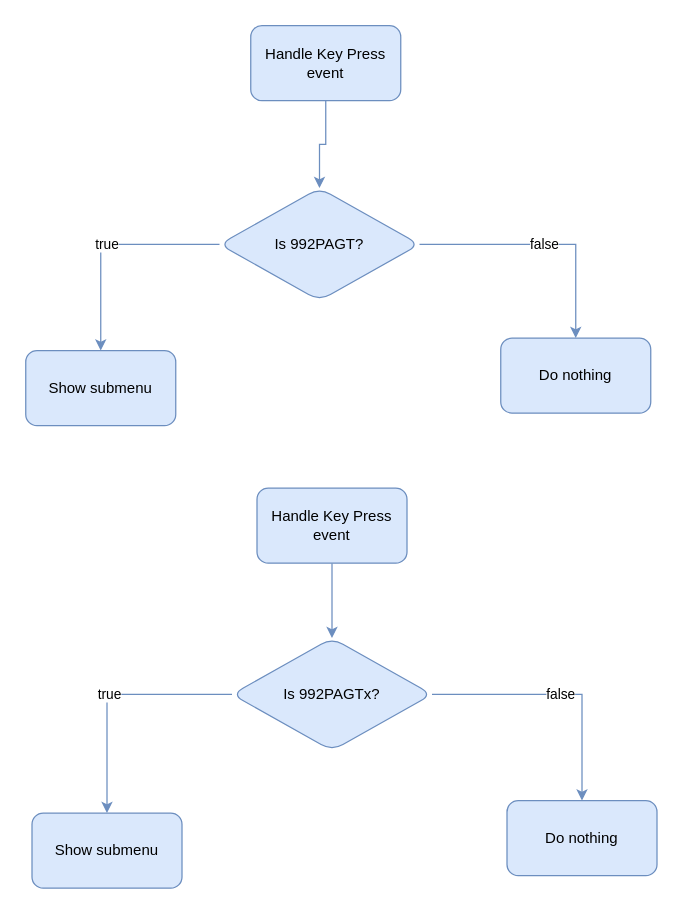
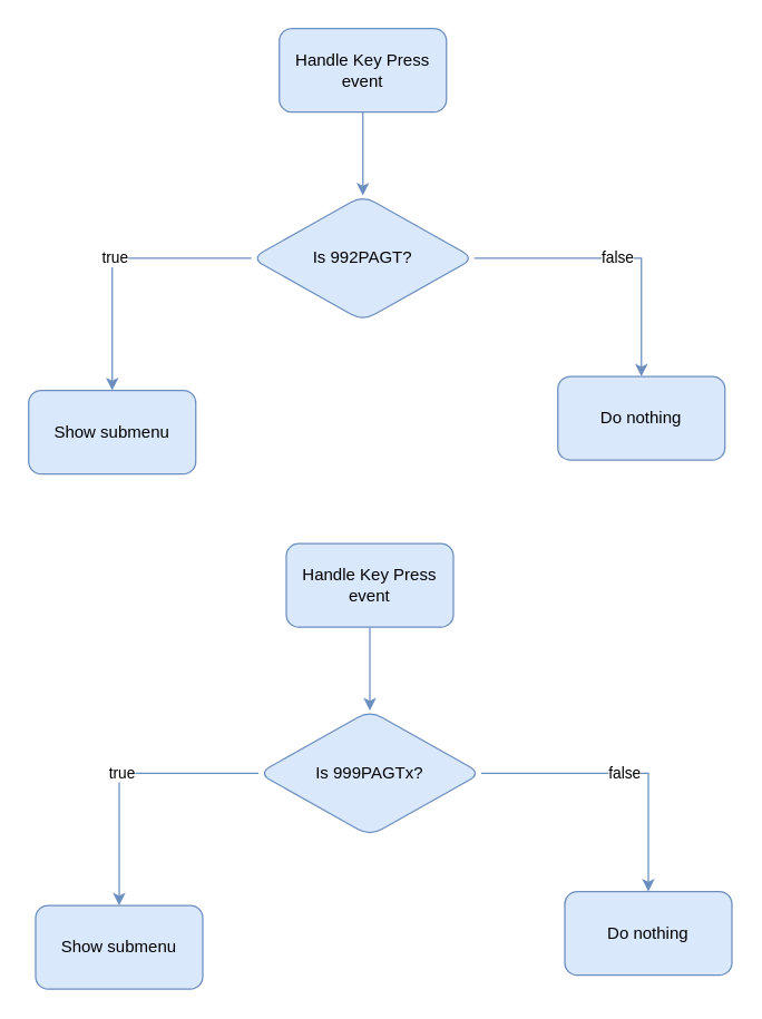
  <mxCell id="0" />
  <mxCell id="1" parent="0" />
  <mxCell id="2" value="" style="edgeStyle=orthogonalEdgeStyle;rounded=0;orthogonalLoop=1;jettySize=auto;html=1;fillColor=#dae8fc;strokeColor=#6c8ebf;" edge="1" parent="1" source="3" target="6"><mxGeometry relative="1" as="geometry" /></mxCell>
  <mxCell id="3" value="Handle Key Press event" style="rounded=1;whiteSpace=wrap;html=1;fillColor=#dae8fc;strokeColor=#6c8ebf;" vertex="1" parent="1"><mxGeometry x="200" y="20" width="120" height="60" as="geometry" /></mxCell>
  <mxCell id="4" value="true" style="edgeStyle=orthogonalEdgeStyle;rounded=0;orthogonalLoop=1;jettySize=auto;html=1;fillColor=#dae8fc;strokeColor=#6c8ebf;" edge="1" parent="1" source="6" target="7"><mxGeometry relative="1" as="geometry" /></mxCell>
  <mxCell id="5" value="false" style="edgeStyle=orthogonalEdgeStyle;rounded=0;orthogonalLoop=1;jettySize=auto;html=1;fillColor=#dae8fc;strokeColor=#6c8ebf;" edge="1" parent="1" source="6" target="8"><mxGeometry relative="1" as="geometry" /></mxCell>
- <mxCell id="6" value="Is 992PAGT?" style="rhombus;whiteSpace=wrap;html=1;rounded=1;fillColor=#dae8fc;strokeColor=#6c8ebf;" vertex="1" parent="1"><mxGeometry x="175" y="150" width="160" height="90" as="geometry" /></mxCell>
+ <mxCell id="6" value="Is 992PAGT?" style="rhombus;whiteSpace=wrap;html=1;rounded=1;fillColor=#dae8fc;strokeColor=#6c8ebf;" vertex="1" parent="1"><mxGeometry x="180" y="140" width="160" height="90" as="geometry" /></mxCell>
  <mxCell id="7" value="Show submenu" style="whiteSpace=wrap;html=1;rounded=1;fillColor=#dae8fc;strokeColor=#6c8ebf;" vertex="1" parent="1"><mxGeometry x="20" y="280" width="120" height="60" as="geometry" /></mxCell>
  <mxCell id="8" value="Do nothing" style="whiteSpace=wrap;html=1;rounded=1;fillColor=#dae8fc;strokeColor=#6c8ebf;" vertex="1" parent="1"><mxGeometry x="400" y="270" width="120" height="60" as="geometry" /></mxCell>
  <mxCell id="9" value="" style="edgeStyle=orthogonalEdgeStyle;rounded=0;orthogonalLoop=1;jettySize=auto;html=1;fillColor=#dae8fc;strokeColor=#6c8ebf;" edge="1" parent="1" source="10" target="13"><mxGeometry relative="1" as="geometry" /></mxCell>
  <mxCell id="10" value="Handle Key Press event" style="rounded=1;whiteSpace=wrap;html=1;fillColor=#dae8fc;strokeColor=#6c8ebf;" vertex="1" parent="1"><mxGeometry x="205" y="390" width="120" height="60" as="geometry" /></mxCell>
  <mxCell id="11" value="true" style="edgeStyle=orthogonalEdgeStyle;rounded=0;orthogonalLoop=1;jettySize=auto;html=1;fillColor=#dae8fc;strokeColor=#6c8ebf;" edge="1" parent="1" source="13" target="14"><mxGeometry relative="1" as="geometry" /></mxCell>
  <mxCell id="12" value="false" style="edgeStyle=orthogonalEdgeStyle;rounded=0;orthogonalLoop=1;jettySize=auto;html=1;fillColor=#dae8fc;strokeColor=#6c8ebf;" edge="1" parent="1" source="13" target="15"><mxGeometry relative="1" as="geometry" /></mxCell>
- <mxCell id="13" value="Is 992PAGTx?" style="rhombus;whiteSpace=wrap;html=1;rounded=1;fillColor=#dae8fc;strokeColor=#6c8ebf;" vertex="1" parent="1"><mxGeometry x="185" y="510" width="160" height="90" as="geometry" /></mxCell>
+ <mxCell id="13" value="Is 999PAGTx?" style="rhombus;whiteSpace=wrap;html=1;rounded=1;fillColor=#dae8fc;strokeColor=#6c8ebf;" vertex="1" parent="1"><mxGeometry x="185" y="510" width="160" height="90" as="geometry" /></mxCell>
  <mxCell id="14" value="Show submenu" style="whiteSpace=wrap;html=1;rounded=1;fillColor=#dae8fc;strokeColor=#6c8ebf;" vertex="1" parent="1"><mxGeometry x="25" y="650" width="120" height="60" as="geometry" /></mxCell>
  <mxCell id="15" value="Do nothing" style="whiteSpace=wrap;html=1;rounded=1;fillColor=#dae8fc;strokeColor=#6c8ebf;" vertex="1" parent="1"><mxGeometry x="405" y="640" width="120" height="60" as="geometry" /></mxCell>
